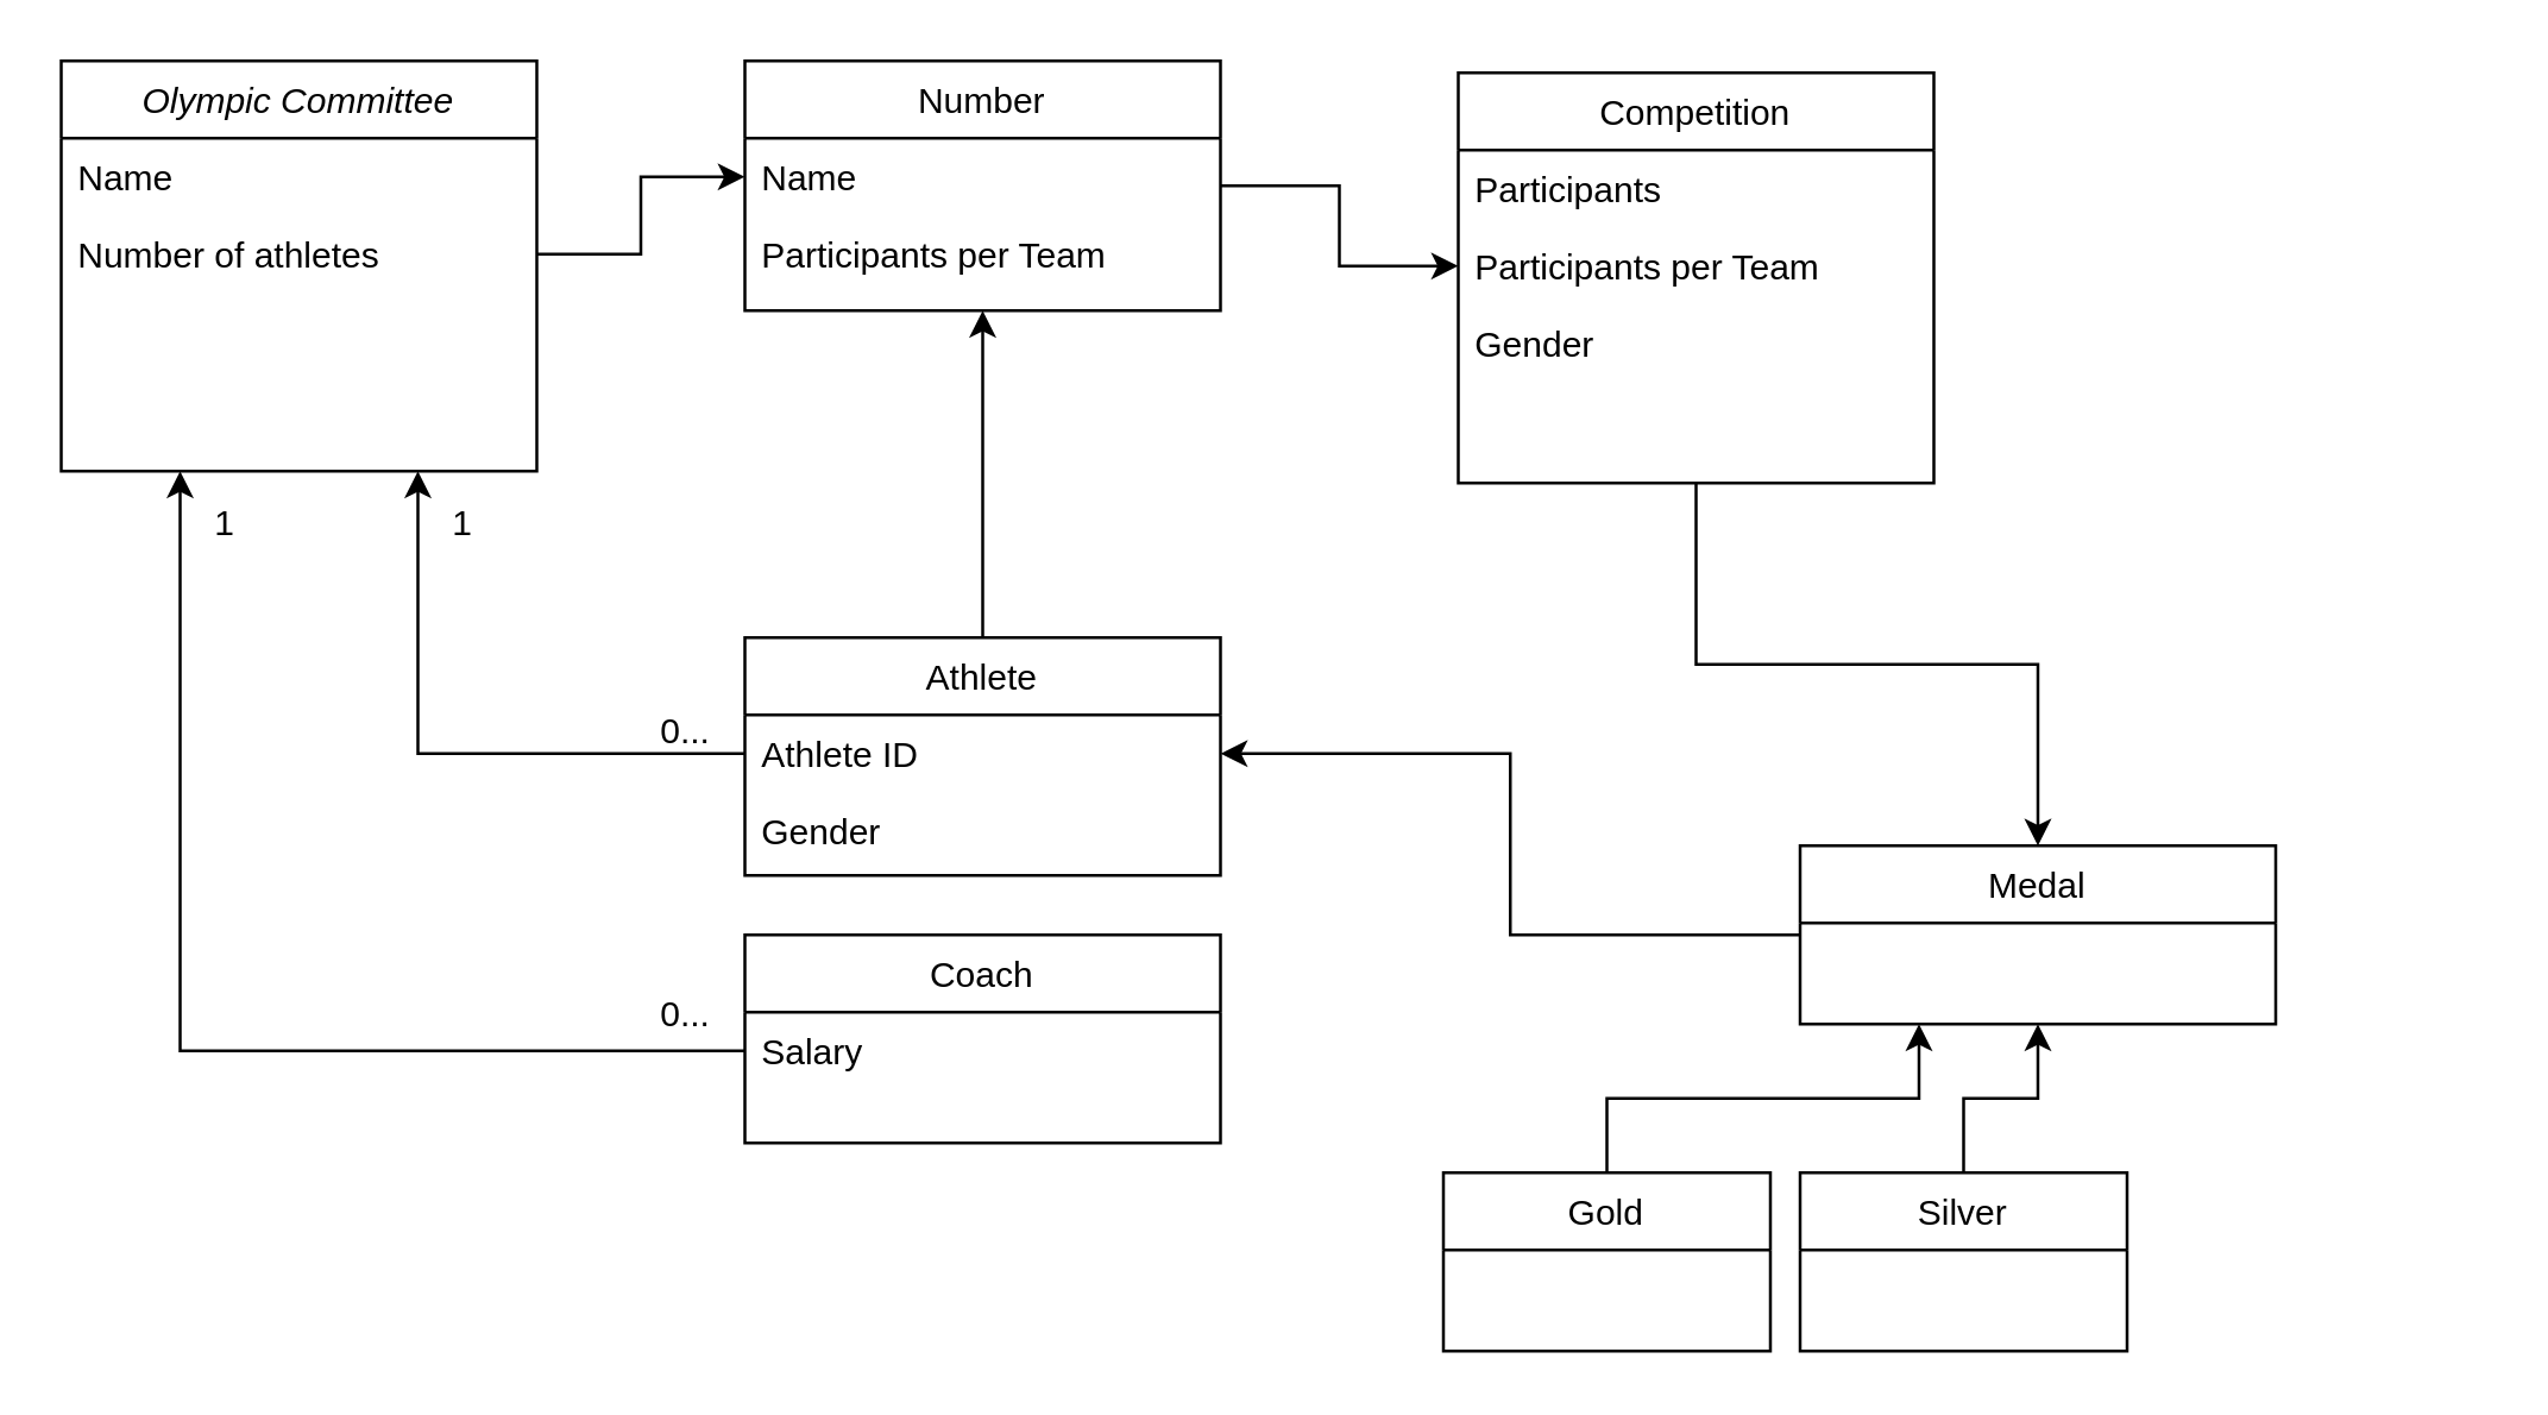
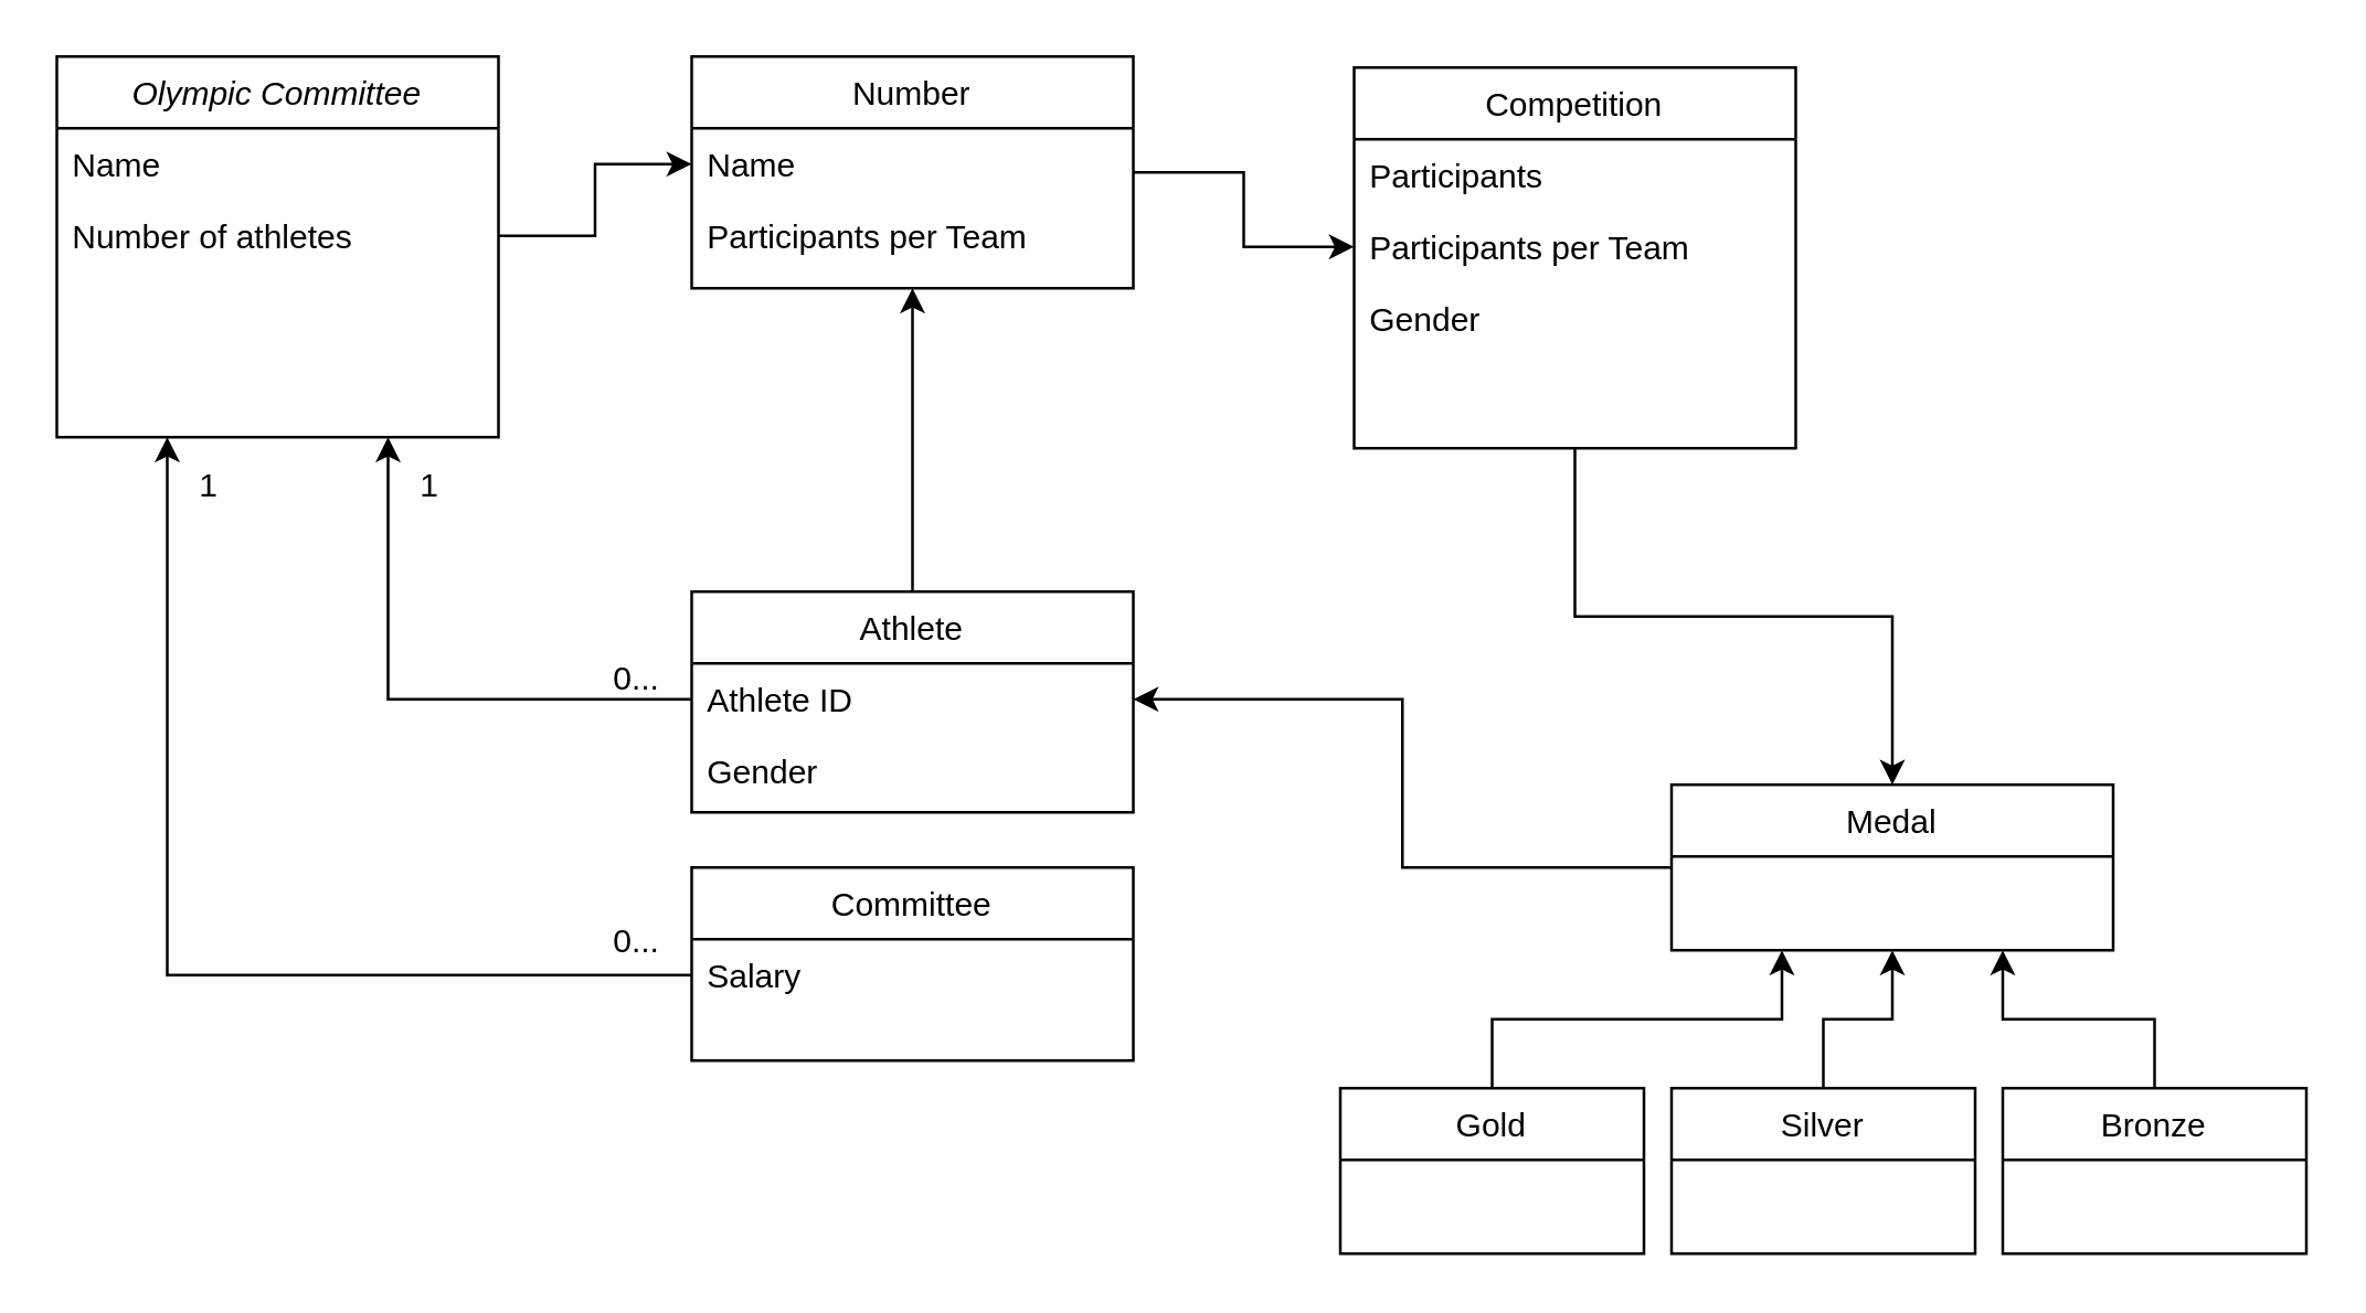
  <mxCell id="0" />
  <mxCell id="1" parent="0" />
  <mxCell id="2" value="Olympic Committee" style="swimlane;fontStyle=2;align=center;verticalAlign=top;childLayout=stackLayout;horizontal=1;startSize=26;horizontalStack=0;resizeParent=1;resizeLast=0;collapsible=1;marginBottom=0;rounded=0;shadow=0;strokeWidth=1;" vertex="1" parent="1"><mxGeometry x="20" y="20" width="160" height="138" as="geometry"><mxRectangle x="230" y="140" width="160" height="26" as="alternateBounds" /></mxGeometry></mxCell>
  <mxCell id="3" value="Name" style="text;align=left;verticalAlign=top;spacingLeft=4;spacingRight=4;overflow=hidden;rotatable=0;points=[[0,0.5],[1,0.5]];portConstraint=eastwest;" vertex="1" parent="2"><mxGeometry y="26" width="160" height="26" as="geometry" /></mxCell>
  <mxCell id="4" value="Number of athletes" style="text;align=left;verticalAlign=top;spacingLeft=4;spacingRight=4;overflow=hidden;rotatable=0;points=[[0,0.5],[1,0.5]];portConstraint=eastwest;" vertex="1" parent="2"><mxGeometry y="52" width="160" height="26" as="geometry" /></mxCell>
  <mxCell id="5" style="edgeStyle=orthogonalEdgeStyle;rounded=0;orthogonalLoop=1;jettySize=auto;html=1;exitX=0.5;exitY=1;exitDx=0;exitDy=0;entryX=0.5;entryY=0;entryDx=0;entryDy=0;" edge="1" parent="1" source="6" target="25"><mxGeometry relative="1" as="geometry" /></mxCell>
  <mxCell id="6" value="Competition" style="swimlane;fontStyle=0;align=center;verticalAlign=top;childLayout=stackLayout;horizontal=1;startSize=26;horizontalStack=0;resizeParent=1;resizeLast=0;collapsible=1;marginBottom=0;rounded=0;shadow=0;strokeWidth=1;" vertex="1" parent="1"><mxGeometry x="490" y="24" width="160" height="138" as="geometry"><mxRectangle x="130" y="380" width="160" height="26" as="alternateBounds" /></mxGeometry></mxCell>
  <mxCell id="7" value="Participants" style="text;align=left;verticalAlign=top;spacingLeft=4;spacingRight=4;overflow=hidden;rotatable=0;points=[[0,0.5],[1,0.5]];portConstraint=eastwest;" vertex="1" parent="6"><mxGeometry y="26" width="160" height="26" as="geometry" /></mxCell>
  <mxCell id="8" value="Participants per Team" style="text;align=left;verticalAlign=top;spacingLeft=4;spacingRight=4;overflow=hidden;rotatable=0;points=[[0,0.5],[1,0.5]];portConstraint=eastwest;rounded=0;shadow=0;html=0;" vertex="1" parent="6"><mxGeometry y="52" width="160" height="26" as="geometry" /></mxCell>
  <mxCell id="9" value="Gender" style="text;align=left;verticalAlign=top;spacingLeft=4;spacingRight=4;overflow=hidden;rotatable=0;points=[[0,0.5],[1,0.5]];portConstraint=eastwest;rounded=0;shadow=0;html=0;" vertex="1" parent="6"><mxGeometry y="78" width="160" height="26" as="geometry" /></mxCell>
  <mxCell id="10" style="edgeStyle=orthogonalEdgeStyle;rounded=0;orthogonalLoop=1;jettySize=auto;html=1;exitX=1;exitY=0.5;exitDx=0;exitDy=0;entryX=0;entryY=0.5;entryDx=0;entryDy=0;" edge="1" parent="1" source="11" target="8"><mxGeometry relative="1" as="geometry" /></mxCell>
  <mxCell id="11" value="Number" style="swimlane;fontStyle=0;align=center;verticalAlign=top;childLayout=stackLayout;horizontal=1;startSize=26;horizontalStack=0;resizeParent=1;resizeLast=0;collapsible=1;marginBottom=0;rounded=0;shadow=0;strokeWidth=1;" vertex="1" parent="1"><mxGeometry x="250" y="20" width="160" height="84" as="geometry"><mxRectangle x="130" y="380" width="160" height="26" as="alternateBounds" /></mxGeometry></mxCell>
  <mxCell id="12" value="Name" style="text;align=left;verticalAlign=top;spacingLeft=4;spacingRight=4;overflow=hidden;rotatable=0;points=[[0,0.5],[1,0.5]];portConstraint=eastwest;" vertex="1" parent="11"><mxGeometry y="26" width="160" height="26" as="geometry" /></mxCell>
  <mxCell id="13" value="Participants per Team" style="text;align=left;verticalAlign=top;spacingLeft=4;spacingRight=4;overflow=hidden;rotatable=0;points=[[0,0.5],[1,0.5]];portConstraint=eastwest;rounded=0;shadow=0;html=0;" vertex="1" parent="11"><mxGeometry y="52" width="160" height="26" as="geometry" /></mxCell>
  <mxCell id="14" style="edgeStyle=orthogonalEdgeStyle;rounded=0;orthogonalLoop=1;jettySize=auto;html=1;exitX=0.5;exitY=0;exitDx=0;exitDy=0;entryX=0.5;entryY=1;entryDx=0;entryDy=0;" edge="1" parent="1" source="15" target="11"><mxGeometry relative="1" as="geometry" /></mxCell>
  <mxCell id="15" value="Athlete" style="swimlane;fontStyle=0;align=center;verticalAlign=top;childLayout=stackLayout;horizontal=1;startSize=26;horizontalStack=0;resizeParent=1;resizeLast=0;collapsible=1;marginBottom=0;rounded=0;shadow=0;strokeWidth=1;" vertex="1" parent="1"><mxGeometry x="250" y="214" width="160" height="80" as="geometry"><mxRectangle x="130" y="380" width="160" height="26" as="alternateBounds" /></mxGeometry></mxCell>
  <mxCell id="16" value="Athlete ID" style="text;align=left;verticalAlign=top;spacingLeft=4;spacingRight=4;overflow=hidden;rotatable=0;points=[[0,0.5],[1,0.5]];portConstraint=eastwest;" vertex="1" parent="15"><mxGeometry y="26" width="160" height="26" as="geometry" /></mxCell>
  <mxCell id="17" value="Gender" style="text;align=left;verticalAlign=top;spacingLeft=4;spacingRight=4;overflow=hidden;rotatable=0;points=[[0,0.5],[1,0.5]];portConstraint=eastwest;rounded=0;shadow=0;html=0;" vertex="1" parent="15"><mxGeometry y="52" width="160" height="26" as="geometry" /></mxCell>
  <mxCell id="18" style="edgeStyle=orthogonalEdgeStyle;rounded=0;orthogonalLoop=1;jettySize=auto;html=1;exitX=0;exitY=0.5;exitDx=0;exitDy=0;entryX=0.75;entryY=1;entryDx=0;entryDy=0;" edge="1" parent="1" source="16" target="2"><mxGeometry relative="1" as="geometry" /></mxCell>
  <mxCell id="19" style="edgeStyle=orthogonalEdgeStyle;rounded=0;orthogonalLoop=1;jettySize=auto;html=1;exitX=1;exitY=0.5;exitDx=0;exitDy=0;entryX=0;entryY=0.5;entryDx=0;entryDy=0;" edge="1" parent="1" source="4" target="12"><mxGeometry relative="1" as="geometry" /></mxCell>
  <mxCell id="20" value="0..." style="resizable=0;align=left;verticalAlign=bottom;labelBackgroundColor=none;fontSize=12;" connectable="0" vertex="1" parent="1"><mxGeometry x="220" y="254" as="geometry" /></mxCell>
  <mxCell id="21" value="1" style="resizable=0;align=left;verticalAlign=bottom;labelBackgroundColor=none;fontSize=12;" connectable="0" vertex="1" parent="1"><mxGeometry x="150" y="184" as="geometry" /></mxCell>
- <mxCell id="22" value="Coach" style="swimlane;fontStyle=0;align=center;verticalAlign=top;childLayout=stackLayout;horizontal=1;startSize=26;horizontalStack=0;resizeParent=1;resizeLast=0;collapsible=1;marginBottom=0;rounded=0;shadow=0;strokeWidth=1;" vertex="1" parent="1"><mxGeometry x="250" y="314" width="160" height="70" as="geometry"><mxRectangle x="340" y="380" width="170" height="26" as="alternateBounds" /></mxGeometry></mxCell>
+ <mxCell id="22" value="Committee" style="swimlane;fontStyle=0;align=center;verticalAlign=top;childLayout=stackLayout;horizontal=1;startSize=26;horizontalStack=0;resizeParent=1;resizeLast=0;collapsible=1;marginBottom=0;rounded=0;shadow=0;strokeWidth=1;" vertex="1" parent="1"><mxGeometry x="250" y="314" width="160" height="70" as="geometry"><mxRectangle x="340" y="380" width="170" height="26" as="alternateBounds" /></mxGeometry></mxCell>
  <mxCell id="23" value="Salary" style="text;align=left;verticalAlign=top;spacingLeft=4;spacingRight=4;overflow=hidden;rotatable=0;points=[[0,0.5],[1,0.5]];portConstraint=eastwest;" vertex="1" parent="22"><mxGeometry y="26" width="160" height="26" as="geometry" /></mxCell>
  <mxCell id="24" style="edgeStyle=orthogonalEdgeStyle;rounded=0;orthogonalLoop=1;jettySize=auto;html=1;exitX=0;exitY=0.5;exitDx=0;exitDy=0;entryX=1;entryY=0.5;entryDx=0;entryDy=0;" edge="1" parent="1" source="25" target="16"><mxGeometry relative="1" as="geometry" /></mxCell>
  <mxCell id="25" value="Medal" style="swimlane;fontStyle=0;align=center;verticalAlign=top;childLayout=stackLayout;horizontal=1;startSize=26;horizontalStack=0;resizeParent=1;resizeLast=0;collapsible=1;marginBottom=0;rounded=0;shadow=0;strokeWidth=1;" vertex="1" parent="1"><mxGeometry x="605" y="284" width="160" height="60" as="geometry"><mxRectangle x="340" y="380" width="170" height="26" as="alternateBounds" /></mxGeometry></mxCell>
  <mxCell id="26" value="1" style="resizable=0;align=left;verticalAlign=bottom;labelBackgroundColor=none;fontSize=12;" connectable="0" vertex="1" parent="1"><mxGeometry x="70" y="184" as="geometry" /></mxCell>
  <mxCell id="27" value="0..." style="resizable=0;align=left;verticalAlign=bottom;labelBackgroundColor=none;fontSize=12;" connectable="0" vertex="1" parent="1"><mxGeometry x="220" y="349" as="geometry" /></mxCell>
  <mxCell id="28" style="edgeStyle=orthogonalEdgeStyle;rounded=0;orthogonalLoop=1;jettySize=auto;html=1;exitX=0.5;exitY=0;exitDx=0;exitDy=0;entryX=0.5;entryY=1;entryDx=0;entryDy=0;" edge="1" parent="1" source="29" target="25"><mxGeometry relative="1" as="geometry" /></mxCell>
  <mxCell id="29" value="Silver" style="swimlane;fontStyle=0;align=center;verticalAlign=top;childLayout=stackLayout;horizontal=1;startSize=26;horizontalStack=0;resizeParent=1;resizeLast=0;collapsible=1;marginBottom=0;rounded=0;shadow=0;strokeWidth=1;" vertex="1" parent="1"><mxGeometry x="605" y="394" width="110" height="60" as="geometry"><mxRectangle x="340" y="380" width="170" height="26" as="alternateBounds" /></mxGeometry></mxCell>
  <mxCell id="30" style="edgeStyle=orthogonalEdgeStyle;rounded=0;orthogonalLoop=1;jettySize=auto;html=1;exitX=0.5;exitY=0;exitDx=0;exitDy=0;entryX=0.25;entryY=1;entryDx=0;entryDy=0;" edge="1" parent="1" source="31" target="25"><mxGeometry relative="1" as="geometry" /></mxCell>
  <mxCell id="31" value="Gold" style="swimlane;fontStyle=0;align=center;verticalAlign=top;childLayout=stackLayout;horizontal=1;startSize=26;horizontalStack=0;resizeParent=1;resizeLast=0;collapsible=1;marginBottom=0;rounded=0;shadow=0;strokeWidth=1;" vertex="1" parent="1"><mxGeometry x="485" y="394" width="110" height="60" as="geometry"><mxRectangle x="340" y="380" width="170" height="26" as="alternateBounds" /></mxGeometry></mxCell>
+ <mxCell id="32" style="edgeStyle=orthogonalEdgeStyle;rounded=0;orthogonalLoop=1;jettySize=auto;html=1;exitX=0.5;exitY=0;exitDx=0;exitDy=0;entryX=0.75;entryY=1;entryDx=0;entryDy=0;" edge="1" parent="1" source="33" target="25"><mxGeometry relative="1" as="geometry" /></mxCell>
+ <mxCell id="33" value="Bronze" style="swimlane;fontStyle=0;align=center;verticalAlign=top;childLayout=stackLayout;horizontal=1;startSize=26;horizontalStack=0;resizeParent=1;resizeLast=0;collapsible=1;marginBottom=0;rounded=0;shadow=0;strokeWidth=1;" vertex="1" parent="1"><mxGeometry x="725" y="394" width="110" height="60" as="geometry"><mxRectangle x="340" y="380" width="170" height="26" as="alternateBounds" /></mxGeometry></mxCell>
  <mxCell id="34" style="edgeStyle=orthogonalEdgeStyle;rounded=0;orthogonalLoop=1;jettySize=auto;html=1;exitX=0;exitY=0.5;exitDx=0;exitDy=0;entryX=0.25;entryY=1;entryDx=0;entryDy=0;" edge="1" parent="1" source="23" target="2"><mxGeometry relative="1" as="geometry" /></mxCell>
